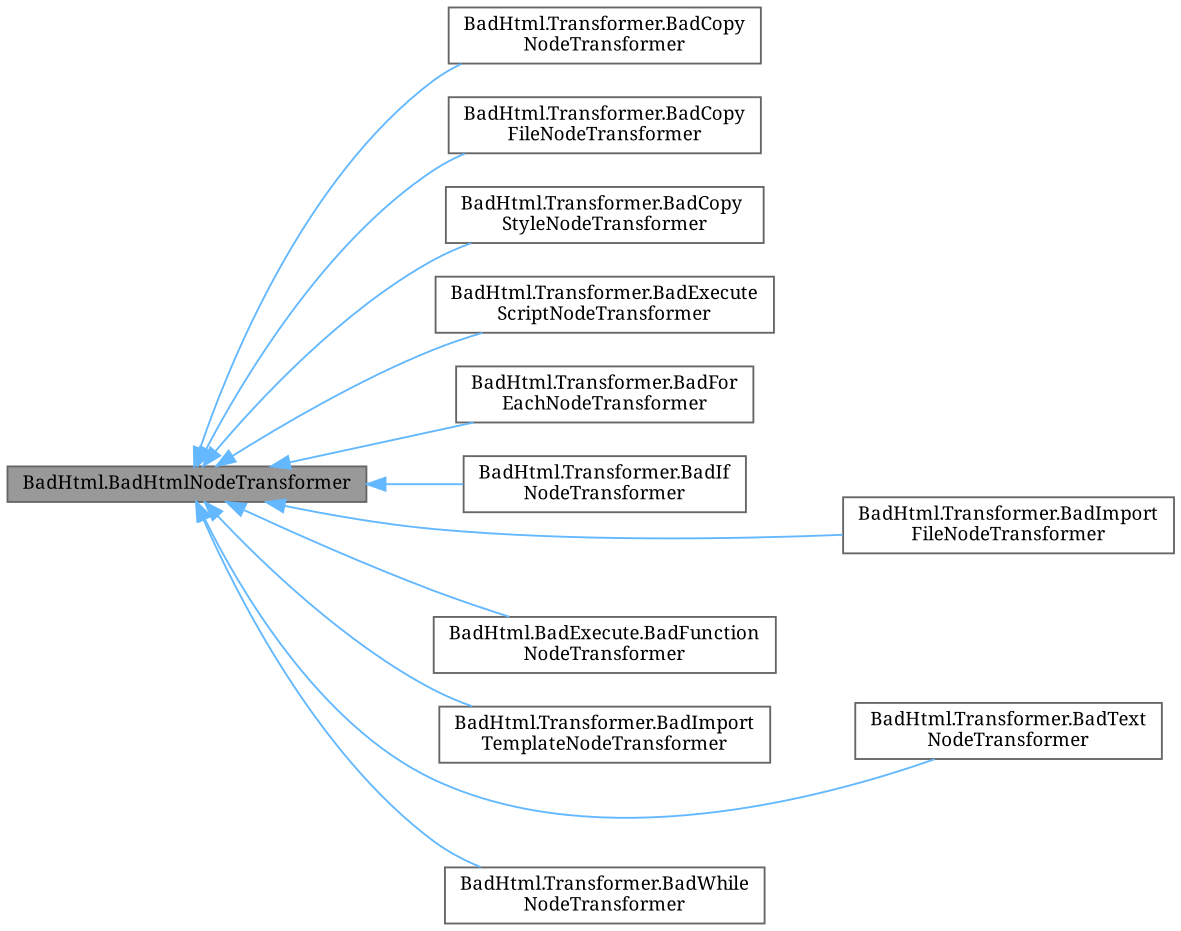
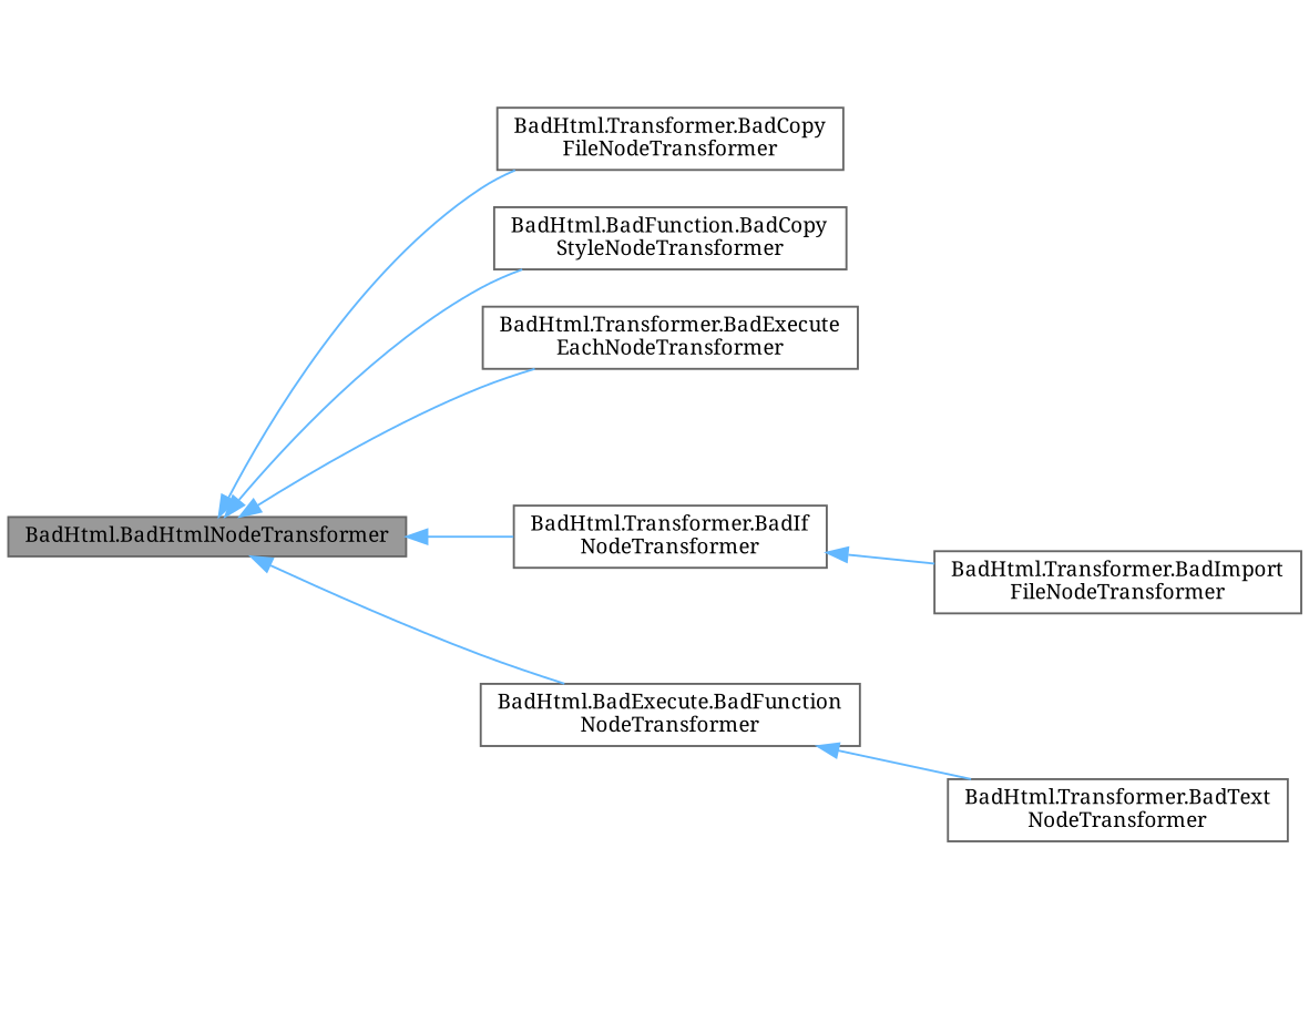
  digraph {
    fontname="Noto Serif"
    rankdir=LR
    node [color=gray40 fillcolor=white fontname="Noto Serif" fontsize=10 shape=box style=filled]
    edge [color=steelblue1 dir=back fontname="Noto Serif" fontsize=10 labelfontname=Helvetica labelfontsize=10 style=solid]
    n1 [fillcolor=grey60 fontcolor=black height=0.2 label="BadHtml.BadHtmlNodeTransformer" width=0.4]
-   n2 [height=0.2 label="BadHtml.Transformer.BadCopy\lNodeTransformer" width=0.4]
    n3 [height=0.2 label="BadHtml.Transformer.BadCopy\lFileNodeTransformer" width=0.4]
-   n4 [height=0.2 label="BadHtml.Transformer.BadCopy\lStyleNodeTransformer" width=0.4]
-   n5 [height=0.2 label="BadHtml.Transformer.BadExecute\lScriptNodeTransformer" width=0.4]
-   n6 [height=0.2 label="BadHtml.Transformer.BadFor\lEachNodeTransformer" width=0.4]
+   n4 [height=0.2 label="BadHtml.BadFunction.BadCopy\lStyleNodeTransformer" width=0.4]
+   n5 [height=0.2 label="BadHtml.Transformer.BadExecute\lEachNodeTransformer" width=0.4]
    n7 [height=0.2 label="BadHtml.BadExecute.BadFunction\lNodeTransformer" width=0.4]
    n8 [height=0.2 label="BadHtml.Transformer.BadIf\lNodeTransformer" width=0.4]
    n9 [height=0.2 label="BadHtml.Transformer.BadImport\lFileNodeTransformer" width=0.4]
-   n10 [height=0.2 label="BadHtml.Transformer.BadImport\lTemplateNodeTransformer" width=0.4]
    n11 [height=0.2 label="BadHtml.Transformer.BadText\lNodeTransformer" width=0.4]
-   n12 [height=0.2 label="BadHtml.Transformer.BadWhile\lNodeTransformer" width=0.4]
-   n1 -> n2
    n1 -> n3
    n1 -> n4
    n1 -> n5
-   n1 -> n6
    n1 -> n7
    n1 -> n8
-   n1 -> n9
-   n1 -> n10
-   n1 -> n11
-   n1 -> n12
+   n8 -> n9
+   n7 -> n11
  }
